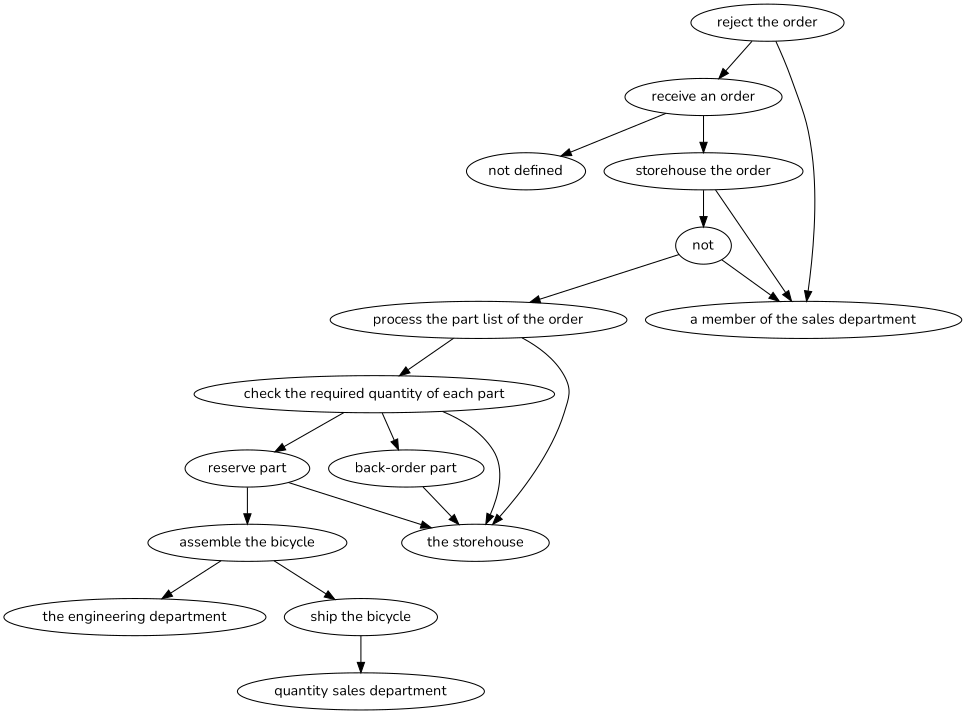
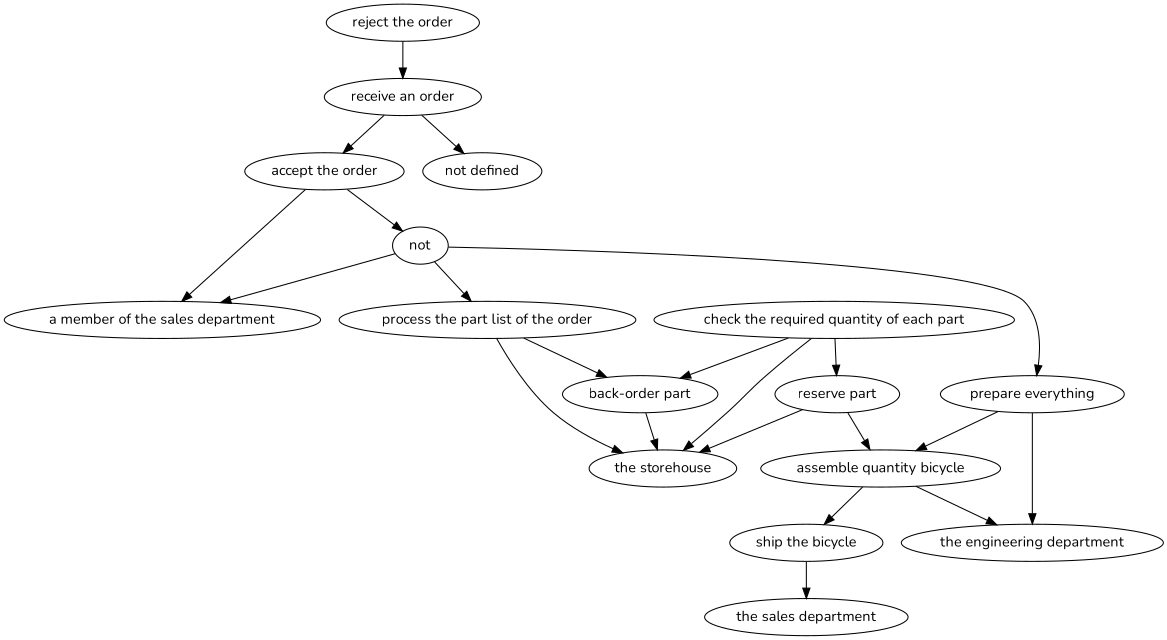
  strict digraph {
    fontname=Nunito
    node [fontname=Nunito]
    edge [attrs="{'type': 'flow', 'label': 'flow'}" fontname=Nunito]
    "receive an order" [attrs="{'type': 'Activity', 'label': 'receive an order'}"]
-   "accept the order" [attrs="{'type': 'Activity', 'label': 'accept the order'}" label="storehouse the order"]
+   "accept the order" [attrs="{'type': 'Activity', 'label': 'accept the order'}"]
    "not defined" [attrs="{'type': 'Actor', 'label': 'not defined'}"]
    "reject the order" [attrs="{'type': 'Activity', 'label': 'reject the order'}"]
    "a member of the sales department" [attrs="{'type': 'Actor', 'label': 'a member of the sales department'}"]
    n6 [attrs="{'type': 'Activity', 'label': 'inform'}" label=not]
    "process the part list of the order" [attrs="{'type': 'Activity', 'label': 'process the part list of the order'}"]
+   "prepare everything" [attrs="{'type': 'Activity', 'label': 'prepare everything'}"]
    "check the required quantity of each part" [attrs="{'type': 'Activity', 'label': 'check the required quantity of each part'}"]
    "the storehouse" [attrs="{'type': 'Actor', 'label': 'the storehouse'}"]
-   "assemble the bicycle" [attrs="{'type': 'Activity', 'label': 'assemble the bicycle'}"]
+   "assemble the bicycle" [attrs="{'type': 'Activity', 'label': 'assemble the bicycle'}" label="assemble quantity bicycle"]
    "the engineering department" [attrs="{'type': 'Actor', 'label': 'the engineering department'}"]
    "reserve part" [attrs="{'type': 'Activity', 'label': 'reserve part'}"]
    "back-order part" [attrs="{'type': 'Activity', 'label': 'back-order part'}"]
    "ship the bicycle" [attrs="{'type': 'Activity', 'label': 'ship the bicycle'}"]
-   "the sales department" [attrs="{'type': 'Actor', 'label': 'the sales department'}" label="quantity sales department"]
+   "the sales department" [attrs="{'type': 'Actor', 'label': 'the sales department'}"]
    "receive an order" -> "accept the order"
    "receive an order" -> "not defined" [attrs="{'type': 'actor performer', 'label': 'actor performer'}"]
    "accept the order" -> "a member of the sales department" [attrs="{'type': 'actor performer', 'label': 'actor performer'}"]
    "accept the order" -> n6
    "reject the order" -> "receive an order"
-   "reject the order" -> "a member of the sales department" [attrs="{'type': 'actor performer', 'label': 'actor performer'}"]
    n6 -> "a member of the sales department" [attrs="{'type': 'actor performer', 'label': 'actor performer'}"]
    n6 -> "process the part list of the order"
-   "process the part list of the order" -> "check the required quantity of each part"
+   n6 -> "prepare everything"
+   "process the part list of the order" -> "back-order part"
    "process the part list of the order" -> "the storehouse" [attrs="{'type': 'actor performer', 'label': 'actor performer'}"]
+   "prepare everything" -> "assemble the bicycle"
+   "prepare everything" -> "the engineering department" [attrs="{'type': 'actor performer', 'label': 'actor performer'}"]
    "check the required quantity of each part" -> "the storehouse" [attrs="{'type': 'actor performer', 'label': 'actor performer'}"]
    "check the required quantity of each part" -> "reserve part"
    "check the required quantity of each part" -> "back-order part"
    "assemble the bicycle" -> "the engineering department" [attrs="{'type': 'actor performer', 'label': 'actor performer'}"]
    "assemble the bicycle" -> "ship the bicycle"
    "reserve part" -> "the storehouse" [attrs="{'type': 'actor performer', 'label': 'actor performer'}"]
    "reserve part" -> "assemble the bicycle"
    "back-order part" -> "the storehouse" [attrs="{'type': 'actor performer', 'label': 'actor performer'}"]
    "ship the bicycle" -> "the sales department" [attrs="{'type': 'actor performer', 'label': 'actor performer'}"]
  }
